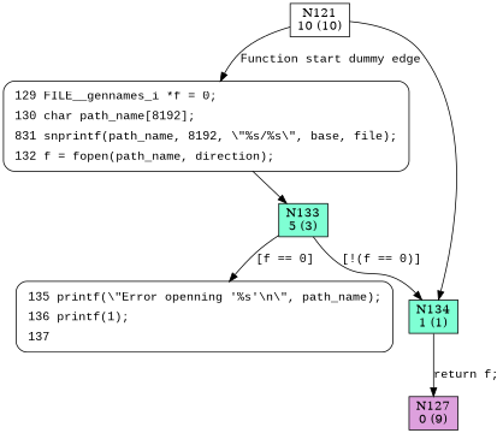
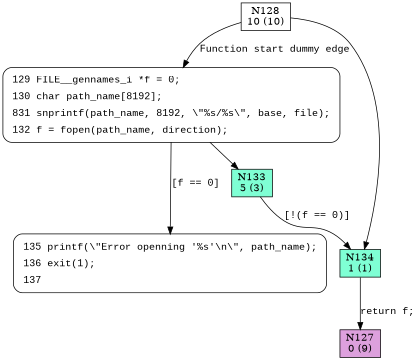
  digraph {
    node [fillcolor=white shape=box style=filled]
    edge [fontname="Courier New"]
-   n1 [label="N121\n10 (10)"]
+   n1 [label="N128\n10 (10)"]
    n2 [fontname="Courier New" label=<<table border="0" cellborder="0" cellpadding="3" bgcolor="white"><tr><td align="right">129</td><td align="left">FILE__gennames_i *f = 0;</td></tr><tr><td align="right">130</td><td align="left">char path_name[8192];</td></tr><tr><td align="right">831</td><td align="left">snprintf(path_name, 8192, \"%s/%s\", base, file);</td></tr><tr><td align="right">132</td><td align="left">f = fopen(path_name, direction);</td></tr></table>> penwidth=1 shape=Mrecord style="filled,bold"]
    n3 [fillcolor=aquamarine label="N134\n1 (1)"]
    n4 [fillcolor=aquamarine label="N133\n5 (3)"]
-   n5 [fontname="Courier New" label=<<table border="0" cellborder="0" cellpadding="3" bgcolor="white"><tr><td align="right">135</td><td align="left">printf(\"Error openning '%s'\n\", path_name);</td></tr><tr><td align="right">136</td><td align="left">printf(1);</td></tr><tr><td align="right">137</td><td align="left"></td></tr></table>> penwidth=1 shape=Mrecord style="filled,bold"]
+   n5 [fontname="Courier New" label=<<table border="0" cellborder="0" cellpadding="3" bgcolor="white"><tr><td align="right">135</td><td align="left">printf(\"Error openning '%s'\n\", path_name);</td></tr><tr><td align="right">136</td><td align="left">exit(1);</td></tr><tr><td align="right">137</td><td align="left"></td></tr></table>> penwidth=1 shape=Mrecord style="filled,bold"]
    n6 [fillcolor=plum label="N127\n0 (9)"]
    n1 -> n2 [label="Function start dummy edge"]
    n1 -> n3 [fontname=""]
    n2 -> n4 [fontname=""]
    n3 -> n6 [label="return f;"]
    n4 -> n3 [label="[!(f == 0)]"]
-   n4 -> n5 [label="[f == 0]"]
+   n2 -> n5 [label="[f == 0]"]
  }
